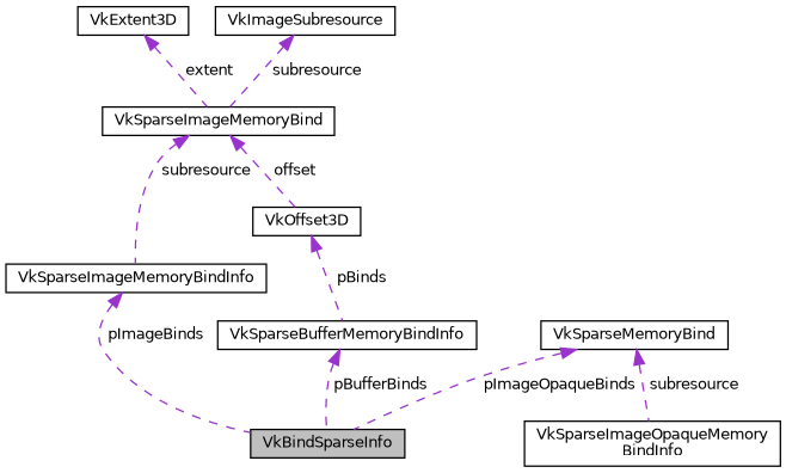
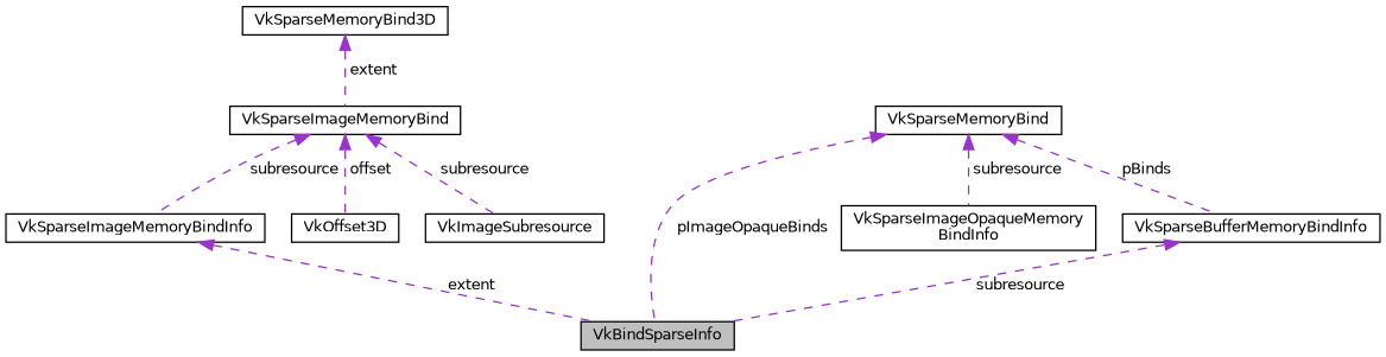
  digraph {
    rankdir=TB
    node [color=black fillcolor=white fontname=Helvetica fontsize=10 shape=record style=filled]
    edge [color=darkorchid3 dir=back fontname=Helvetica fontsize=10 labelfontname=Helvetica labelfontsize=10 style=dashed]
    n1 [fillcolor=grey75 fontcolor=black height=0.2 label=VkBindSparseInfo width=0.4]
    n2 [height=0.2 label=VkSparseImageMemoryBindInfo width=0.4]
    n3 [height=0.2 label=VkSparseImageMemoryBind width=0.4]
    n4 [height=0.2 label=VkOffset3D width=0.4]
-   n5 [height=0.2 label=VkExtent3D width=0.4]
+   n5 [height=0.2 label=VkSparseMemoryBind3D width=0.4]
    n6 [height=0.2 label=VkImageSubresource width=0.4]
    n7 [height=0.2 label="VkSparseImageOpaqueMemory\lBindInfo" width=0.4]
    n8 [height=0.2 label=VkSparseMemoryBind width=0.4]
    n9 [height=0.2 label=VkSparseBufferMemoryBindInfo width=0.4]
-   n2 -> n1 [label=" pImageBinds"]
+   n2 -> n1 [label=" extent"]
    n3 -> n2 [label=" subresource"]
    n3 -> n4 [label=" offset"]
    n5 -> n3 [label=" extent"]
-   n6 -> n3 [label=" subresource"]
+   n3 -> n6 [label=" subresource"]
    n8 -> n1 [label=" pImageOpaqueBinds"]
    n8 -> n7 [label=" subresource"]
-   n4 -> n9 [label=" pBinds"]
-   n9 -> n1 [label=" pBufferBinds"]
+   n8 -> n9 [label=" pBinds"]
+   n9 -> n1 [label=" subresource"]
  }
